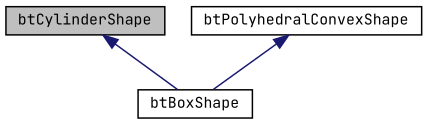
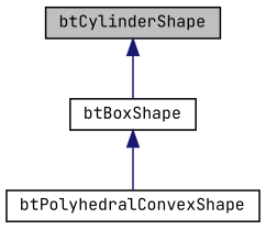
  digraph {
    fontname="JetBrains Mono"
    node [color=black fillcolor=white fontname="JetBrains Mono" fontsize=10 shape=record style=filled]
    edge [color=midnightblue dir=back fontname="JetBrains Mono" fontsize=10 labelfontname=Helvetica labelfontsize=10 style=solid]
    n1 [fillcolor=grey75 fontcolor=black height=0.2 label=btCylinderShape width=0.4]
    n2 [height=0.2 label=btBoxShape width=0.4]
    n3 [height=0.2 label=btPolyhedralConvexShape width=0.4]
    n1 -> n2
-   n3 -> n2
+   n2 -> n3
  }
